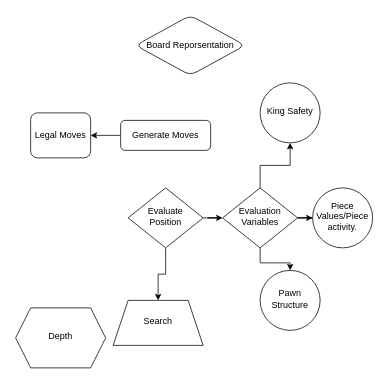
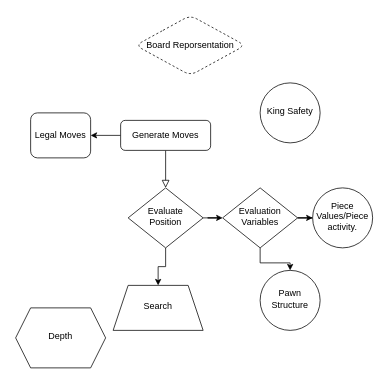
  <mxCell id="0" />
  <mxCell id="1" parent="0" />
+ <mxCell id="2" value="" style="rounded=0;html=1;jettySize=auto;orthogonalLoop=1;fontSize=11;endArrow=block;endFill=0;endSize=8;strokeWidth=1;shadow=0;labelBackgroundColor=none;edgeStyle=orthogonalEdgeStyle;" parent="1" source="4" target="7" edge="1"><mxGeometry relative="1" as="geometry" /></mxCell>
  <mxCell id="3" value="" style="edgeStyle=orthogonalEdgeStyle;rounded=0;orthogonalLoop=1;jettySize=auto;html=1;" edge="1" parent="1" source="4" target="17"><mxGeometry relative="1" as="geometry" /></mxCell>
  <mxCell id="4" value="Generate Moves" style="rounded=1;whiteSpace=wrap;html=1;fontSize=12;glass=0;strokeWidth=1;shadow=0;" parent="1" vertex="1"><mxGeometry x="160" y="160" width="120" height="40" as="geometry" /></mxCell>
  <mxCell id="5" value="" style="edgeStyle=orthogonalEdgeStyle;rounded=0;orthogonalLoop=1;jettySize=auto;html=1;" edge="1" parent="1" source="7" target="11"><mxGeometry relative="1" as="geometry" /></mxCell>
  <mxCell id="6" value="" style="edgeStyle=orthogonalEdgeStyle;rounded=0;orthogonalLoop=1;jettySize=auto;html=1;" edge="1" parent="1" source="7" target="15"><mxGeometry relative="1" as="geometry" /></mxCell>
  <mxCell id="7" value="Evaluate Position" style="rhombus;whiteSpace=wrap;html=1;shadow=0;fontFamily=Helvetica;fontSize=12;align=center;strokeWidth=1;spacing=6;spacingTop=-4;" parent="1" vertex="1"><mxGeometry x="170" y="250" width="100" height="80" as="geometry" /></mxCell>
  <mxCell id="8" value="" style="edgeStyle=orthogonalEdgeStyle;rounded=0;orthogonalLoop=1;jettySize=auto;html=1;entryX=0;entryY=0.5;entryDx=0;entryDy=0;" edge="1" parent="1" source="11" target="12"><mxGeometry relative="1" as="geometry"><mxPoint x="446" y="290" as="targetPoint" /></mxGeometry></mxCell>
- <mxCell id="9" value="" style="edgeStyle=orthogonalEdgeStyle;rounded=0;orthogonalLoop=1;jettySize=auto;html=1;" edge="1" parent="1" source="11" target="13"><mxGeometry relative="1" as="geometry" /></mxCell>
  <mxCell id="10" value="" style="edgeStyle=orthogonalEdgeStyle;rounded=0;orthogonalLoop=1;jettySize=auto;html=1;" edge="1" parent="1" source="11" target="14"><mxGeometry relative="1" as="geometry" /></mxCell>
  <mxCell id="11" value="Evaluation Variables" style="rhombus;whiteSpace=wrap;html=1;shadow=0;fontFamily=Helvetica;fontSize=12;align=center;strokeWidth=1;spacing=6;spacingTop=-4;" vertex="1" parent="1"><mxGeometry x="296" y="250" width="100" height="80" as="geometry" /></mxCell>
  <mxCell id="12" value="Piece Values/Piece activity." style="ellipse;whiteSpace=wrap;html=1;shadow=0;strokeWidth=1;spacing=6;spacingTop=-4;" vertex="1" parent="1"><mxGeometry x="416" y="250" width="80" height="80" as="geometry" /></mxCell>
  <mxCell id="13" value="King Safety" style="ellipse;whiteSpace=wrap;html=1;shadow=0;strokeWidth=1;spacing=6;spacingTop=-4;" vertex="1" parent="1"><mxGeometry x="346" y="110" width="80" height="80" as="geometry" /></mxCell>
  <mxCell id="14" value="Pawn Structure" style="ellipse;whiteSpace=wrap;html=1;shadow=0;strokeWidth=1;spacing=6;spacingTop=-4;" vertex="1" parent="1"><mxGeometry x="346" y="360" width="80" height="80" as="geometry" /></mxCell>
- <mxCell id="15" value="Search" style="shape=trapezoid;perimeter=trapezoidPerimeter;whiteSpace=wrap;html=1;fixedSize=1;shadow=0;strokeWidth=1;spacing=6;spacingTop=-4;" vertex="1" parent="1"><mxGeometry x="150" y="400" width="120" height="60" as="geometry" /></mxCell>
+ <mxCell id="15" value="Search" style="shape=trapezoid;perimeter=trapezoidPerimeter;whiteSpace=wrap;html=1;fixedSize=1;shadow=0;strokeWidth=1;spacing=6;spacingTop=-4;" vertex="1" parent="1"><mxGeometry x="150" y="380" width="120" height="60" as="geometry" /></mxCell>
  <mxCell id="16" value="Depth" style="shape=hexagon;perimeter=hexagonPerimeter2;whiteSpace=wrap;html=1;fixedSize=1;shadow=0;strokeWidth=1;spacing=6;spacingTop=-4;" vertex="1" parent="1"><mxGeometry x="20" y="410" width="120" height="80" as="geometry" /></mxCell>
  <mxCell id="17" value="Legal Moves" style="whiteSpace=wrap;html=1;rounded=1;glass=0;strokeWidth=1;shadow=0;" vertex="1" parent="1"><mxGeometry x="40" y="150" width="80" height="60" as="geometry" /></mxCell>
- <mxCell id="18" value="Board Reporsentation" style="rhombus;whiteSpace=wrap;html=1;rounded=1;glass=0;strokeWidth=1;shadow=0;" vertex="1" parent="1"><mxGeometry x="180" y="20" width="146" height="80" as="geometry" /></mxCell>
+ <mxCell id="18" value="Board Reporsentation" style="rhombus;whiteSpace=wrap;html=1;rounded=1;glass=0;strokeWidth=1;shadow=0;dashed=1;" vertex="1" parent="1"><mxGeometry x="180" y="20" width="146" height="80" as="geometry" /></mxCell>
